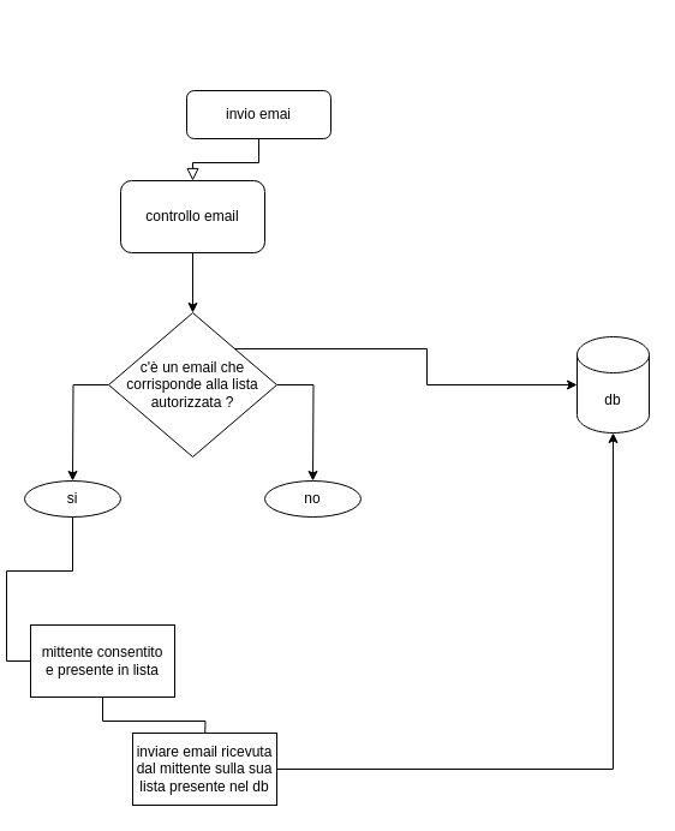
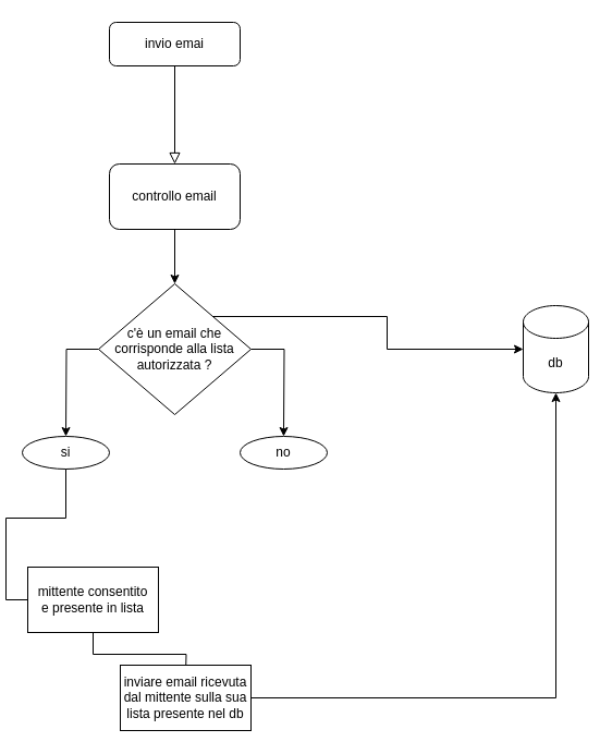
  <mxCell id="0" />
  <mxCell id="1" parent="0" />
  <mxCell id="2" value="" style="rounded=0;html=1;jettySize=auto;orthogonalLoop=1;fontSize=11;endArrow=block;endFill=0;endSize=8;strokeWidth=1;shadow=0;labelBackgroundColor=none;edgeStyle=orthogonalEdgeStyle;entryX=0.5;entryY=0;entryDx=0;entryDy=0;" parent="1" source="3" target="5" edge="1"><mxGeometry relative="1" as="geometry"><mxPoint x="160" y="130" as="targetPoint" /></mxGeometry></mxCell>
- <mxCell id="3" value="invio emai" style="rounded=1;whiteSpace=wrap;html=1;fontSize=12;glass=0;strokeWidth=1;shadow=0;" parent="1" vertex="1"><mxGeometry x="155" y="75" width="120" height="40" as="geometry" /></mxCell>
+ <mxCell id="3" value="invio emai" style="rounded=1;whiteSpace=wrap;html=1;fontSize=12;glass=0;strokeWidth=1;shadow=0;" parent="1" vertex="1"><mxGeometry x="100" y="20" width="120" height="40" as="geometry" /></mxCell>
  <mxCell id="4" style="edgeStyle=orthogonalEdgeStyle;rounded=0;orthogonalLoop=1;jettySize=auto;html=1;exitX=0.5;exitY=1;exitDx=0;exitDy=0;entryX=0.5;entryY=0;entryDx=0;entryDy=0;" edge="1" parent="1" source="5" target="10"><mxGeometry relative="1" as="geometry" /></mxCell>
  <mxCell id="5" value="controllo email" style="whiteSpace=wrap;html=1;rounded=1;" vertex="1" parent="1"><mxGeometry x="100" y="150" width="120" height="60" as="geometry" /></mxCell>
  <mxCell id="6" value="db" style="shape=cylinder3;whiteSpace=wrap;html=1;boundedLbl=1;backgroundOutline=1;size=15;" vertex="1" parent="1"><mxGeometry x="480" y="280" width="60" height="80" as="geometry" /></mxCell>
  <mxCell id="7" style="edgeStyle=orthogonalEdgeStyle;rounded=0;orthogonalLoop=1;jettySize=auto;html=1;exitX=1;exitY=0;exitDx=0;exitDy=0;entryX=0;entryY=0.5;entryDx=0;entryDy=0;entryPerimeter=0;" edge="1" parent="1" source="10" target="6"><mxGeometry relative="1" as="geometry" /></mxCell>
  <mxCell id="8" style="edgeStyle=orthogonalEdgeStyle;rounded=0;orthogonalLoop=1;jettySize=auto;html=1;exitX=1;exitY=0.5;exitDx=0;exitDy=0;" edge="1" parent="1" source="10"><mxGeometry relative="1" as="geometry"><mxPoint x="260" y="400" as="targetPoint" /></mxGeometry></mxCell>
  <mxCell id="9" style="edgeStyle=orthogonalEdgeStyle;rounded=0;orthogonalLoop=1;jettySize=auto;html=1;exitX=0;exitY=0.5;exitDx=0;exitDy=0;" edge="1" parent="1" source="10"><mxGeometry relative="1" as="geometry"><mxPoint x="60" y="400" as="targetPoint" /></mxGeometry></mxCell>
  <mxCell id="10" value="c'è un email che corrisponde alla lista autorizzata ? " style="rhombus;whiteSpace=wrap;html=1;" vertex="1" parent="1"><mxGeometry x="90" y="260" width="140" height="120" as="geometry" /></mxCell>
  <mxCell id="11" value="si" style="ellipse;whiteSpace=wrap;html=1;" vertex="1" parent="1"><mxGeometry x="20" y="400" width="80" height="30" as="geometry" /></mxCell>
  <mxCell id="12" value="no" style="ellipse;whiteSpace=wrap;html=1;" vertex="1" parent="1"><mxGeometry x="220" y="400" width="80" height="30" as="geometry" /></mxCell>
  <mxCell id="13" value="" style="edgeStyle=orthogonalEdgeStyle;rounded=0;orthogonalLoop=1;jettySize=auto;html=1;exitX=0.5;exitY=1;exitDx=0;exitDy=0;entryX=0;entryY=0.5;entryDx=0;entryDy=0;endArrow=none;" edge="1" parent="1" source="11" target="15"><mxGeometry relative="1" as="geometry"><mxPoint x="100" y="555" as="targetPoint" /><mxPoint x="60" y="430" as="sourcePoint" /></mxGeometry></mxCell>
  <mxCell id="14" style="edgeStyle=orthogonalEdgeStyle;rounded=0;orthogonalLoop=1;jettySize=auto;html=1;exitX=0.5;exitY=1;exitDx=0;exitDy=0;" edge="1" parent="1" source="15"><mxGeometry relative="1" as="geometry"><mxPoint x="170" y="620" as="targetPoint" /></mxGeometry></mxCell>
  <mxCell id="15" value="&lt;div&gt;mittente consentito&lt;/div&gt;&lt;div&gt;e presente in lista&lt;br&gt;&lt;/div&gt;" style="whiteSpace=wrap;html=1;" vertex="1" parent="1"><mxGeometry x="25" y="520" width="120" height="60" as="geometry" /></mxCell>
  <mxCell id="16" style="edgeStyle=orthogonalEdgeStyle;rounded=0;orthogonalLoop=1;jettySize=auto;html=1;exitX=1;exitY=0.5;exitDx=0;exitDy=0;entryX=0.5;entryY=1;entryDx=0;entryDy=0;entryPerimeter=0;" edge="1" parent="1" source="17" target="6"><mxGeometry relative="1" as="geometry" /></mxCell>
  <mxCell id="17" value="inviare email ricevuta dal mittente sulla sua lista presente nel db" style="whiteSpace=wrap;html=1;" vertex="1" parent="1"><mxGeometry x="110" y="610" width="120" height="60" as="geometry" /></mxCell>
